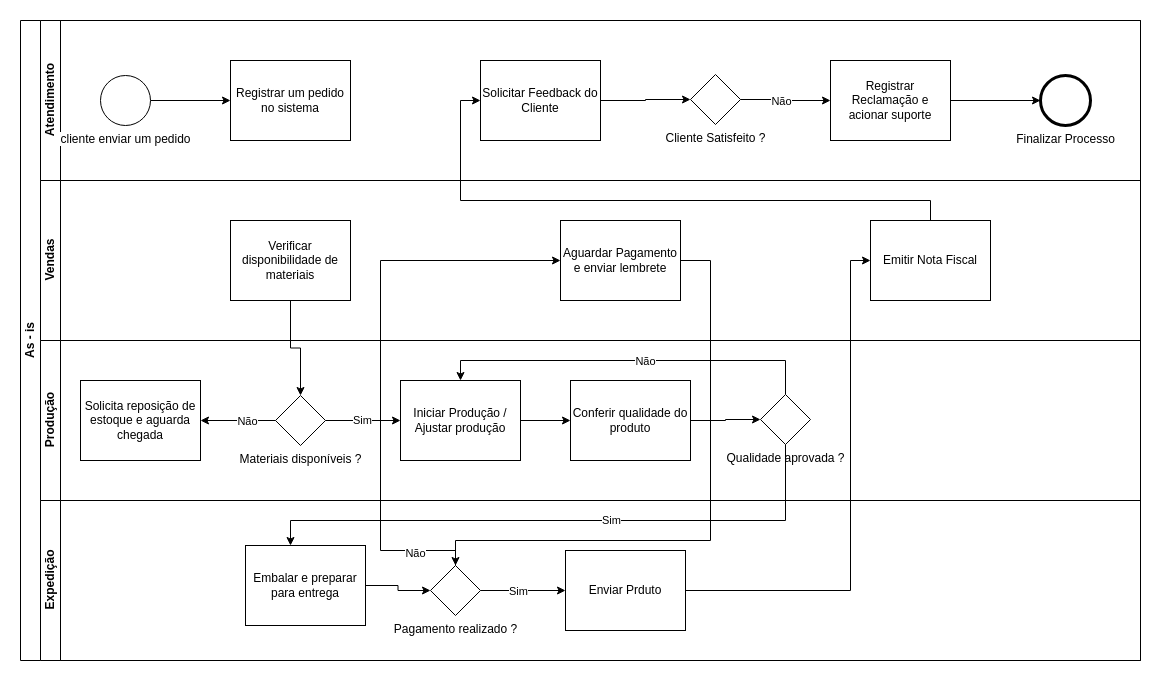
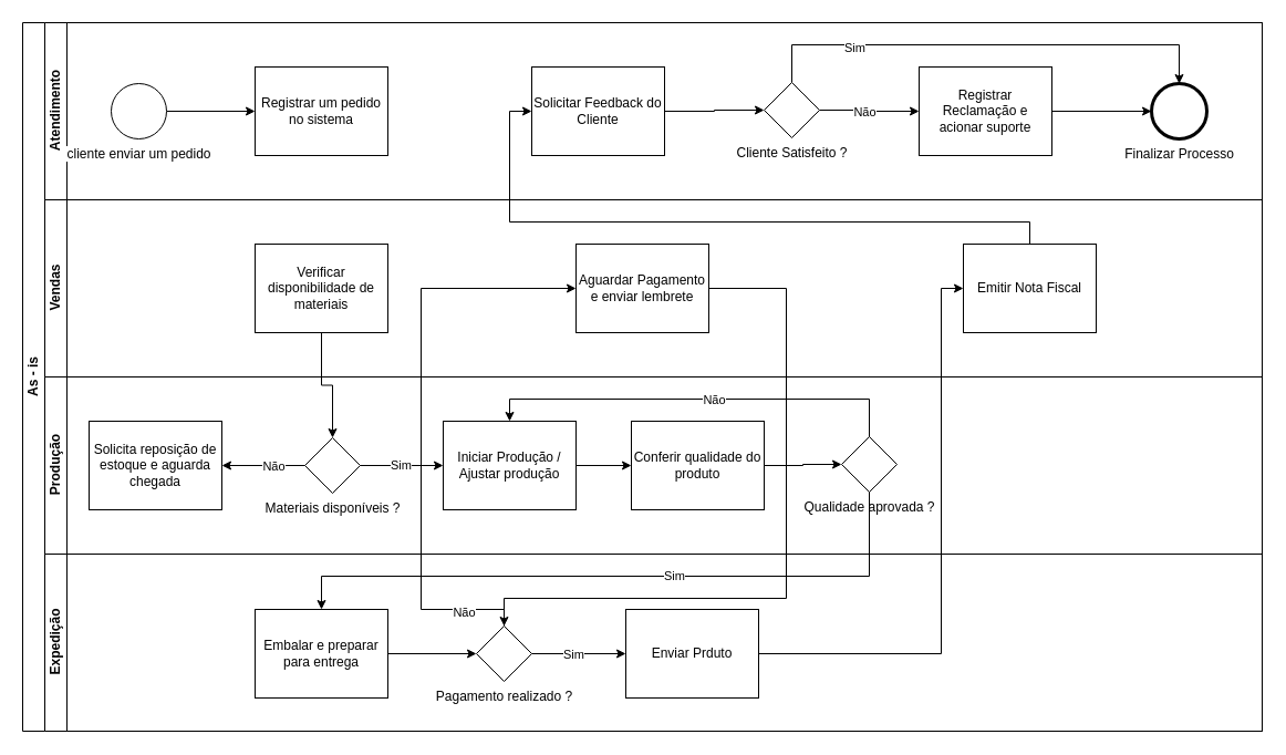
  <mxCell id="0" />
  <mxCell id="1" parent="0" />
  <mxCell id="2" value="As - is" style="swimlane;html=1;childLayout=stackLayout;resizeParent=1;resizeParentMax=0;horizontal=0;startSize=20;horizontalStack=0;whiteSpace=wrap;" vertex="1" parent="1"><mxGeometry x="20" y="20" width="1120" height="640" as="geometry" /></mxCell>
  <mxCell id="3" value="Atendimento" style="swimlane;html=1;startSize=20;horizontal=0;" vertex="1" parent="2"><mxGeometry x="20" width="1100" height="160" as="geometry"><mxRectangle x="20" width="1060" height="30" as="alternateBounds" /></mxGeometry></mxCell>
  <mxCell id="4" style="edgeStyle=orthogonalEdgeStyle;rounded=0;orthogonalLoop=1;jettySize=auto;html=1;" edge="1" parent="3" source="5" target="6"><mxGeometry relative="1" as="geometry" /></mxCell>
  <mxCell id="5" value="cliente enviar um pedido" style="points=[[0.145,0.145,0],[0.5,0,0],[0.855,0.145,0],[1,0.5,0],[0.855,0.855,0],[0.5,1,0],[0.145,0.855,0],[0,0.5,0]];shape=mxgraph.bpmn.event;html=1;verticalLabelPosition=bottom;labelBackgroundColor=#ffffff;verticalAlign=top;align=center;perimeter=ellipsePerimeter;outlineConnect=0;aspect=fixed;outline=standard;symbol=general;" vertex="1" parent="3"><mxGeometry x="60" y="55" width="50" height="50" as="geometry" /></mxCell>
  <mxCell id="6" value="Registrar um pedido no sistema" style="points=[[0.25,0,0],[0.5,0,0],[0.75,0,0],[1,0.25,0],[1,0.5,0],[1,0.75,0],[0.75,1,0],[0.5,1,0],[0.25,1,0],[0,0.75,0],[0,0.5,0],[0,0.25,0]];shape=mxgraph.bpmn.task2;whiteSpace=wrap;rectStyle=rounded;size=10;html=1;container=1;expand=0;collapsible=0;taskMarker=user;" vertex="1" parent="3"><mxGeometry x="190" y="40" width="120" height="80" as="geometry" /></mxCell>
  <mxCell id="7" style="edgeStyle=orthogonalEdgeStyle;rounded=0;orthogonalLoop=1;jettySize=auto;html=1;" edge="1" parent="3" source="8" target="9"><mxGeometry relative="1" as="geometry" /></mxCell>
  <mxCell id="8" value="Solicitar Feedback do Cliente" style="points=[[0.25,0,0],[0.5,0,0],[0.75,0,0],[1,0.25,0],[1,0.5,0],[1,0.75,0],[0.75,1,0],[0.5,1,0],[0.25,1,0],[0,0.75,0],[0,0.5,0],[0,0.25,0]];shape=mxgraph.bpmn.task2;whiteSpace=wrap;rectStyle=rounded;size=10;html=1;container=1;expand=0;collapsible=0;taskMarker=user;" vertex="1" parent="3"><mxGeometry x="440" y="40" width="120" height="80" as="geometry" /></mxCell>
  <mxCell id="9" value="Cliente Satisfeito ?" style="points=[[0.25,0.25,0],[0.5,0,0],[0.75,0.25,0],[1,0.5,0],[0.75,0.75,0],[0.5,1,0],[0.25,0.75,0],[0,0.5,0]];shape=mxgraph.bpmn.gateway2;html=1;verticalLabelPosition=bottom;labelBackgroundColor=#ffffff;verticalAlign=top;align=center;perimeter=rhombusPerimeter;outlineConnect=0;outline=none;symbol=none;" vertex="1" parent="3"><mxGeometry x="650" y="54" width="50" height="50" as="geometry" /></mxCell>
  <mxCell id="10" value="Finalizar Processo" style="points=[[0.145,0.145,0],[0.5,0,0],[0.855,0.145,0],[1,0.5,0],[0.855,0.855,0],[0.5,1,0],[0.145,0.855,0],[0,0.5,0]];shape=mxgraph.bpmn.event;html=1;verticalLabelPosition=bottom;labelBackgroundColor=#ffffff;verticalAlign=top;align=center;perimeter=ellipsePerimeter;outlineConnect=0;aspect=fixed;outline=end;symbol=terminate2;" vertex="1" parent="3"><mxGeometry x="1000" y="55" width="50" height="50" as="geometry" /></mxCell>
  <mxCell id="11" value="Registrar Reclamação e acionar suporte" style="points=[[0.25,0,0],[0.5,0,0],[0.75,0,0],[1,0.25,0],[1,0.5,0],[1,0.75,0],[0.75,1,0],[0.5,1,0],[0.25,1,0],[0,0.75,0],[0,0.5,0],[0,0.25,0]];shape=mxgraph.bpmn.task2;whiteSpace=wrap;rectStyle=rounded;size=10;html=1;container=1;expand=0;collapsible=0;taskMarker=user;" vertex="1" parent="3"><mxGeometry x="790" y="40" width="120" height="80" as="geometry" /></mxCell>
  <mxCell id="12" style="edgeStyle=orthogonalEdgeStyle;rounded=0;orthogonalLoop=1;jettySize=auto;html=1;entryX=0;entryY=0.5;entryDx=0;entryDy=0;entryPerimeter=0;" edge="1" parent="3" source="9" target="11"><mxGeometry relative="1" as="geometry" /></mxCell>
  <mxCell id="13" value="Não" style="edgeLabel;html=1;align=center;verticalAlign=middle;resizable=0;points=[];" vertex="1" connectable="0" parent="12"><mxGeometry x="-0.117" y="-1" relative="1" as="geometry"><mxPoint as="offset" /></mxGeometry></mxCell>
  <mxCell id="14" style="edgeStyle=orthogonalEdgeStyle;rounded=0;orthogonalLoop=1;jettySize=auto;html=1;entryX=0;entryY=0.5;entryDx=0;entryDy=0;entryPerimeter=0;" edge="1" parent="3" source="11" target="10"><mxGeometry relative="1" as="geometry" /></mxCell>
+ <mxCell id="15" style="edgeStyle=orthogonalEdgeStyle;rounded=0;orthogonalLoop=1;jettySize=auto;html=1;entryX=0.5;entryY=0;entryDx=0;entryDy=0;entryPerimeter=0;" edge="1" parent="3" source="9" target="10"><mxGeometry relative="1" as="geometry"><Array as="points"><mxPoint x="675" y="20" /><mxPoint x="1025" y="20" /></Array></mxGeometry></mxCell>
+ <mxCell id="16" value="Sim" style="edgeLabel;html=1;align=center;verticalAlign=middle;resizable=0;points=[];" vertex="1" connectable="0" parent="15"><mxGeometry x="-0.572" y="-2" relative="1" as="geometry"><mxPoint as="offset" /></mxGeometry></mxCell>
  <mxCell id="17" value="Vendas" style="swimlane;html=1;startSize=20;horizontal=0;" vertex="1" parent="2"><mxGeometry x="20" y="160" width="1100" height="160" as="geometry" /></mxCell>
  <mxCell id="18" value="Verificar disponibilidade de materiais" style="points=[[0.25,0,0],[0.5,0,0],[0.75,0,0],[1,0.25,0],[1,0.5,0],[1,0.75,0],[0.75,1,0],[0.5,1,0],[0.25,1,0],[0,0.75,0],[0,0.5,0],[0,0.25,0]];shape=mxgraph.bpmn.task2;whiteSpace=wrap;rectStyle=rounded;size=10;html=1;container=1;expand=0;collapsible=0;taskMarker=user;" vertex="1" parent="17"><mxGeometry x="190" y="40" width="120" height="80" as="geometry" /></mxCell>
  <mxCell id="19" value="Emitir Nota Fiscal" style="points=[[0.25,0,0],[0.5,0,0],[0.75,0,0],[1,0.25,0],[1,0.5,0],[1,0.75,0],[0.75,1,0],[0.5,1,0],[0.25,1,0],[0,0.75,0],[0,0.5,0],[0,0.25,0]];shape=mxgraph.bpmn.task2;whiteSpace=wrap;rectStyle=rounded;size=10;html=1;container=1;expand=0;collapsible=0;taskMarker=user;" vertex="1" parent="17"><mxGeometry x="830" y="40" width="120" height="80" as="geometry" /></mxCell>
- <mxCell id="20" value="Aguardar Pagamento e enviar lembrete" style="points=[[0.25,0,0],[0.5,0,0],[0.75,0,0],[1,0.25,0],[1,0.5,0],[1,0.75,0],[0.75,1,0],[0.5,1,0],[0.25,1,0],[0,0.75,0],[0,0.5,0],[0,0.25,0]];shape=mxgraph.bpmn.task2;whiteSpace=wrap;rectStyle=rounded;size=10;html=1;container=1;expand=0;collapsible=0;taskMarker=user;" vertex="1" parent="17"><mxGeometry x="520" y="40" width="120" height="80" as="geometry" /></mxCell>
+ <mxCell id="20" value="Aguardar Pagamento e enviar lembrete" style="points=[[0.25,0,0],[0.5,0,0],[0.75,0,0],[1,0.25,0],[1,0.5,0],[1,0.75,0],[0.75,1,0],[0.5,1,0],[0.25,1,0],[0,0.75,0],[0,0.5,0],[0,0.25,0]];shape=mxgraph.bpmn.task2;whiteSpace=wrap;rectStyle=rounded;size=10;html=1;container=1;expand=0;collapsible=0;taskMarker=user;" vertex="1" parent="17"><mxGeometry x="480" y="40" width="120" height="80" as="geometry" /></mxCell>
  <mxCell id="21" value="Produção" style="swimlane;html=1;startSize=20;horizontal=0;" vertex="1" parent="2"><mxGeometry x="20" y="320" width="1100" height="160" as="geometry" /></mxCell>
  <mxCell id="22" value="Materiais disponíveis ?" style="points=[[0.25,0.25,0],[0.5,0,0],[0.75,0.25,0],[1,0.5,0],[0.75,0.75,0],[0.5,1,0],[0.25,0.75,0],[0,0.5,0]];shape=mxgraph.bpmn.gateway2;html=1;verticalLabelPosition=bottom;labelBackgroundColor=#ffffff;verticalAlign=top;align=center;perimeter=rhombusPerimeter;outlineConnect=0;outline=none;symbol=none;" vertex="1" parent="21"><mxGeometry x="235" y="55" width="50" height="50" as="geometry" /></mxCell>
  <mxCell id="23" value="Iniciar Produção / Ajustar produção" style="points=[[0.25,0,0],[0.5,0,0],[0.75,0,0],[1,0.25,0],[1,0.5,0],[1,0.75,0],[0.75,1,0],[0.5,1,0],[0.25,1,0],[0,0.75,0],[0,0.5,0],[0,0.25,0]];shape=mxgraph.bpmn.task2;whiteSpace=wrap;rectStyle=rounded;size=10;html=1;container=1;expand=0;collapsible=0;taskMarker=user;" vertex="1" parent="21"><mxGeometry x="360" y="40" width="120" height="80" as="geometry" /></mxCell>
  <mxCell id="24" value="Solicita reposição de estoque e aguarda chegada" style="points=[[0.25,0,0],[0.5,0,0],[0.75,0,0],[1,0.25,0],[1,0.5,0],[1,0.75,0],[0.75,1,0],[0.5,1,0],[0.25,1,0],[0,0.75,0],[0,0.5,0],[0,0.25,0]];shape=mxgraph.bpmn.task2;whiteSpace=wrap;rectStyle=rounded;size=10;html=1;container=1;expand=0;collapsible=0;taskMarker=user;" vertex="1" parent="21"><mxGeometry x="40" y="40" width="120" height="80" as="geometry" /></mxCell>
  <mxCell id="25" style="edgeStyle=orthogonalEdgeStyle;rounded=0;orthogonalLoop=1;jettySize=auto;html=1;entryX=1;entryY=0.5;entryDx=0;entryDy=0;entryPerimeter=0;" edge="1" parent="21" source="22" target="24"><mxGeometry relative="1" as="geometry" /></mxCell>
  <mxCell id="26" value="Não" style="edgeLabel;html=1;align=center;verticalAlign=middle;resizable=0;points=[];" vertex="1" connectable="0" parent="25"><mxGeometry x="-0.234" relative="1" as="geometry"><mxPoint as="offset" /></mxGeometry></mxCell>
  <mxCell id="27" style="edgeStyle=orthogonalEdgeStyle;rounded=0;orthogonalLoop=1;jettySize=auto;html=1;entryX=0;entryY=0.5;entryDx=0;entryDy=0;entryPerimeter=0;" edge="1" parent="21" source="22" target="23"><mxGeometry relative="1" as="geometry" /></mxCell>
  <mxCell id="28" value="Sim" style="edgeLabel;html=1;align=center;verticalAlign=middle;resizable=0;points=[];" vertex="1" connectable="0" parent="27"><mxGeometry x="-0.049" y="1" relative="1" as="geometry"><mxPoint as="offset" /></mxGeometry></mxCell>
  <mxCell id="29" value="Conferir qualidade do produto" style="points=[[0.25,0,0],[0.5,0,0],[0.75,0,0],[1,0.25,0],[1,0.5,0],[1,0.75,0],[0.75,1,0],[0.5,1,0],[0.25,1,0],[0,0.75,0],[0,0.5,0],[0,0.25,0]];shape=mxgraph.bpmn.task2;whiteSpace=wrap;rectStyle=rounded;size=10;html=1;container=1;expand=0;collapsible=0;taskMarker=user;" vertex="1" parent="21"><mxGeometry x="530" y="40" width="120" height="80" as="geometry" /></mxCell>
  <mxCell id="30" style="edgeStyle=orthogonalEdgeStyle;rounded=0;orthogonalLoop=1;jettySize=auto;html=1;entryX=0;entryY=0.5;entryDx=0;entryDy=0;entryPerimeter=0;" edge="1" parent="21" source="23" target="29"><mxGeometry relative="1" as="geometry" /></mxCell>
  <mxCell id="31" value="Qualidade aprovada ?" style="points=[[0.25,0.25,0],[0.5,0,0],[0.75,0.25,0],[1,0.5,0],[0.75,0.75,0],[0.5,1,0],[0.25,0.75,0],[0,0.5,0]];shape=mxgraph.bpmn.gateway2;html=1;verticalLabelPosition=bottom;labelBackgroundColor=#ffffff;verticalAlign=top;align=center;perimeter=rhombusPerimeter;outlineConnect=0;outline=none;symbol=none;" vertex="1" parent="21"><mxGeometry x="720" y="54" width="50" height="50" as="geometry" /></mxCell>
  <mxCell id="32" style="edgeStyle=orthogonalEdgeStyle;rounded=0;orthogonalLoop=1;jettySize=auto;html=1;entryX=0;entryY=0.5;entryDx=0;entryDy=0;entryPerimeter=0;" edge="1" parent="21" source="29" target="31"><mxGeometry relative="1" as="geometry" /></mxCell>
  <mxCell id="33" style="edgeStyle=orthogonalEdgeStyle;rounded=0;orthogonalLoop=1;jettySize=auto;html=1;entryX=0.5;entryY=0;entryDx=0;entryDy=0;entryPerimeter=0;" edge="1" parent="21" source="31" target="23"><mxGeometry relative="1" as="geometry"><Array as="points"><mxPoint x="745" y="20" /><mxPoint x="420" y="20" /></Array></mxGeometry></mxCell>
  <mxCell id="34" value="Não" style="edgeLabel;html=1;align=center;verticalAlign=middle;resizable=0;points=[];" vertex="1" connectable="0" parent="33"><mxGeometry x="-0.074" relative="1" as="geometry"><mxPoint as="offset" /></mxGeometry></mxCell>
  <mxCell id="35" value="Expedição" style="swimlane;html=1;startSize=20;horizontal=0;" vertex="1" parent="2"><mxGeometry x="20" y="480" width="1100" height="160" as="geometry" /></mxCell>
- <mxCell id="36" value="Embalar e preparar para entrega" style="points=[[0.25,0,0],[0.5,0,0],[0.75,0,0],[1,0.25,0],[1,0.5,0],[1,0.75,0],[0.75,1,0],[0.5,1,0],[0.25,1,0],[0,0.75,0],[0,0.5,0],[0,0.25,0]];shape=mxgraph.bpmn.task2;whiteSpace=wrap;rectStyle=rounded;size=10;html=1;container=1;expand=0;collapsible=0;taskMarker=user;" vertex="1" parent="35"><mxGeometry x="205" y="45" width="120" height="80" as="geometry" /></mxCell>
+ <mxCell id="36" value="Embalar e preparar para entrega" style="points=[[0.25,0,0],[0.5,0,0],[0.75,0,0],[1,0.25,0],[1,0.5,0],[1,0.75,0],[0.75,1,0],[0.5,1,0],[0.25,1,0],[0,0.75,0],[0,0.5,0],[0,0.25,0]];shape=mxgraph.bpmn.task2;whiteSpace=wrap;rectStyle=rounded;size=10;html=1;container=1;expand=0;collapsible=0;taskMarker=user;" vertex="1" parent="35"><mxGeometry x="190" y="50" width="120" height="80" as="geometry" /></mxCell>
  <mxCell id="37" value="Pagamento realizado ?" style="points=[[0.25,0.25,0],[0.5,0,0],[0.75,0.25,0],[1,0.5,0],[0.75,0.75,0],[0.5,1,0],[0.25,0.75,0],[0,0.5,0]];shape=mxgraph.bpmn.gateway2;html=1;verticalLabelPosition=bottom;labelBackgroundColor=#ffffff;verticalAlign=top;align=center;perimeter=rhombusPerimeter;outlineConnect=0;outline=none;symbol=none;" vertex="1" parent="35"><mxGeometry x="390" y="65" width="50" height="50" as="geometry" /></mxCell>
  <mxCell id="38" style="edgeStyle=orthogonalEdgeStyle;rounded=0;orthogonalLoop=1;jettySize=auto;html=1;entryX=0;entryY=0.5;entryDx=0;entryDy=0;entryPerimeter=0;" edge="1" parent="35" source="36" target="37"><mxGeometry relative="1" as="geometry" /></mxCell>
  <mxCell id="39" value="Enviar Prduto" style="points=[[0.25,0,0],[0.5,0,0],[0.75,0,0],[1,0.25,0],[1,0.5,0],[1,0.75,0],[0.75,1,0],[0.5,1,0],[0.25,1,0],[0,0.75,0],[0,0.5,0],[0,0.25,0]];shape=mxgraph.bpmn.task2;whiteSpace=wrap;rectStyle=rounded;size=10;html=1;container=1;expand=0;collapsible=0;taskMarker=user;" vertex="1" parent="35"><mxGeometry x="525" y="50" width="120" height="80" as="geometry" /></mxCell>
  <mxCell id="40" style="edgeStyle=orthogonalEdgeStyle;rounded=0;orthogonalLoop=1;jettySize=auto;html=1;entryX=0;entryY=0.5;entryDx=0;entryDy=0;entryPerimeter=0;" edge="1" parent="35" source="37" target="39"><mxGeometry relative="1" as="geometry" /></mxCell>
  <mxCell id="41" value="Sim" style="edgeLabel;html=1;align=center;verticalAlign=middle;resizable=0;points=[];" vertex="1" connectable="0" parent="40"><mxGeometry x="-0.139" relative="1" as="geometry"><mxPoint as="offset" /></mxGeometry></mxCell>
  <mxCell id="42" style="edgeStyle=orthogonalEdgeStyle;rounded=0;orthogonalLoop=1;jettySize=auto;html=1;" edge="1" parent="2" source="18" target="22"><mxGeometry relative="1" as="geometry" /></mxCell>
  <mxCell id="43" style="edgeStyle=orthogonalEdgeStyle;rounded=0;orthogonalLoop=1;jettySize=auto;html=1;" edge="1" parent="2" source="31" target="36"><mxGeometry relative="1" as="geometry"><Array as="points"><mxPoint x="765" y="500" /><mxPoint x="270" y="500" /></Array></mxGeometry></mxCell>
  <mxCell id="44" value="Sim" style="edgeLabel;html=1;align=center;verticalAlign=middle;resizable=0;points=[];" vertex="1" connectable="0" parent="43"><mxGeometry x="-0.159" y="-1" relative="1" as="geometry"><mxPoint as="offset" /></mxGeometry></mxCell>
  <mxCell id="45" style="edgeStyle=orthogonalEdgeStyle;rounded=0;orthogonalLoop=1;jettySize=auto;html=1;entryX=0;entryY=0.5;entryDx=0;entryDy=0;entryPerimeter=0;" edge="1" parent="2" source="39" target="19"><mxGeometry relative="1" as="geometry"><Array as="points"><mxPoint x="830" y="570" /><mxPoint x="830" y="240" /></Array></mxGeometry></mxCell>
  <mxCell id="46" style="edgeStyle=orthogonalEdgeStyle;rounded=0;orthogonalLoop=1;jettySize=auto;html=1;entryX=0;entryY=0.5;entryDx=0;entryDy=0;entryPerimeter=0;" edge="1" parent="2" source="19" target="8"><mxGeometry relative="1" as="geometry"><Array as="points"><mxPoint x="910" y="180" /><mxPoint x="440" y="180" /><mxPoint x="440" y="80" /></Array></mxGeometry></mxCell>
  <mxCell id="47" style="edgeStyle=orthogonalEdgeStyle;rounded=0;orthogonalLoop=1;jettySize=auto;html=1;entryX=0;entryY=0.5;entryDx=0;entryDy=0;entryPerimeter=0;" edge="1" parent="2" source="37" target="20"><mxGeometry relative="1" as="geometry"><Array as="points"><mxPoint x="435" y="530" /><mxPoint x="360" y="530" /><mxPoint x="360" y="240" /></Array></mxGeometry></mxCell>
  <mxCell id="48" value="Não" style="edgeLabel;html=1;align=center;verticalAlign=middle;resizable=0;points=[];" vertex="1" connectable="0" parent="47"><mxGeometry x="-0.799" y="2" relative="1" as="geometry"><mxPoint as="offset" /></mxGeometry></mxCell>
  <mxCell id="49" style="edgeStyle=orthogonalEdgeStyle;rounded=0;orthogonalLoop=1;jettySize=auto;html=1;" edge="1" parent="2" source="20" target="37"><mxGeometry relative="1" as="geometry"><Array as="points"><mxPoint x="690" y="240" /><mxPoint x="690" y="520" /><mxPoint x="435" y="520" /></Array></mxGeometry></mxCell>
